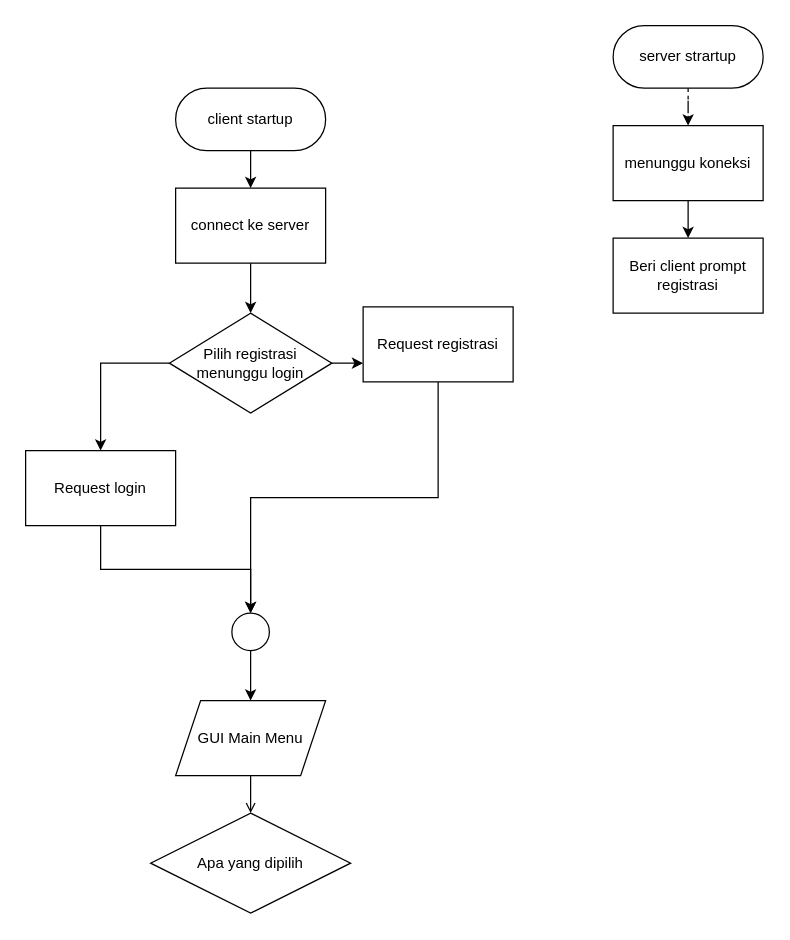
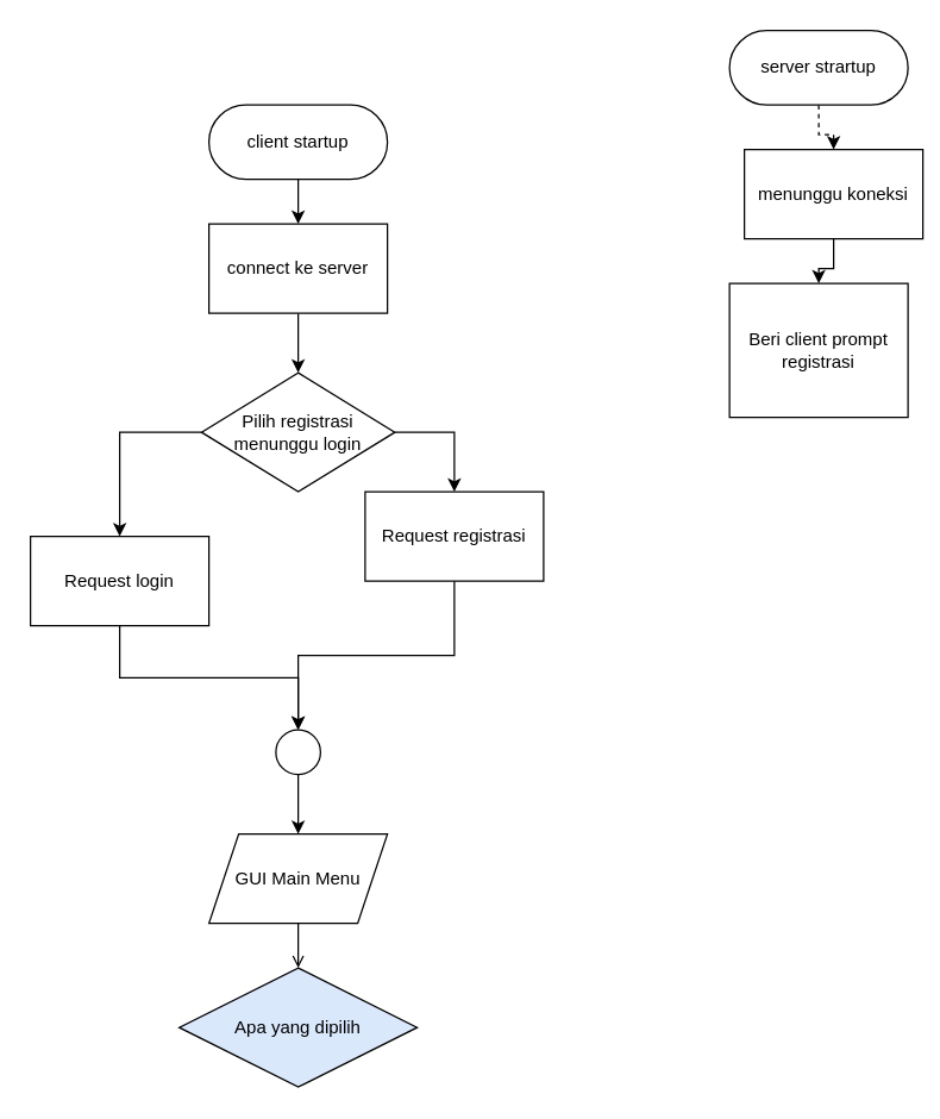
  <mxCell id="0" />
  <mxCell id="1" parent="0" />
  <mxCell id="2" style="edgeStyle=orthogonalEdgeStyle;rounded=0;orthogonalLoop=1;jettySize=auto;html=1;" edge="1" parent="1" source="3" target="7"><mxGeometry relative="1" as="geometry" /></mxCell>
  <mxCell id="3" value="client startup" style="rounded=1;whiteSpace=wrap;html=1;arcSize=50;" vertex="1" parent="1"><mxGeometry x="140" y="70" width="120" height="50" as="geometry" /></mxCell>
  <mxCell id="4" style="edgeStyle=orthogonalEdgeStyle;rounded=0;orthogonalLoop=1;jettySize=auto;html=1;dashed=1;" edge="1" parent="1" source="5" target="9"><mxGeometry relative="1" as="geometry" /></mxCell>
  <mxCell id="5" value="server strartup" style="rounded=1;whiteSpace=wrap;html=1;arcSize=50;" vertex="1" parent="1"><mxGeometry x="490" y="20" width="120" height="50" as="geometry" /></mxCell>
  <mxCell id="6" style="edgeStyle=orthogonalEdgeStyle;rounded=0;orthogonalLoop=1;jettySize=auto;html=1;" edge="1" parent="1" source="7" target="12"><mxGeometry relative="1" as="geometry" /></mxCell>
  <mxCell id="7" value="connect ke server" style="rounded=0;whiteSpace=wrap;html=1;" vertex="1" parent="1"><mxGeometry x="140" y="150" width="120" height="60" as="geometry" /></mxCell>
  <mxCell id="8" style="edgeStyle=orthogonalEdgeStyle;rounded=0;orthogonalLoop=1;jettySize=auto;html=1;" edge="1" parent="1" source="9" target="13"><mxGeometry relative="1" as="geometry" /></mxCell>
- <mxCell id="9" value="menunggu koneksi" style="rounded=0;whiteSpace=wrap;html=1;" vertex="1" parent="1"><mxGeometry x="490" y="100" width="120" height="60" as="geometry" /></mxCell>
+ <mxCell id="9" value="menunggu koneksi" style="rounded=0;whiteSpace=wrap;html=1;" vertex="1" parent="1"><mxGeometry x="500" y="100" width="120" height="60" as="geometry" /></mxCell>
  <mxCell id="10" style="edgeStyle=orthogonalEdgeStyle;rounded=0;orthogonalLoop=1;jettySize=auto;html=1;" edge="1" parent="1" source="12" target="15"><mxGeometry relative="1" as="geometry"><mxPoint x="340" y="320" as="targetPoint" /><Array as="points"><mxPoint x="305" y="290" /></Array></mxGeometry></mxCell>
  <mxCell id="11" style="edgeStyle=orthogonalEdgeStyle;rounded=0;orthogonalLoop=1;jettySize=auto;html=1;exitX=0;exitY=0.5;exitDx=0;exitDy=0;" edge="1" parent="1" source="12" target="17"><mxGeometry relative="1" as="geometry" /></mxCell>
  <mxCell id="12" value="Pilih registrasi&lt;div&gt;menunggu login&lt;/div&gt;" style="rhombus;whiteSpace=wrap;html=1;" vertex="1" parent="1"><mxGeometry x="135" y="250" width="130" height="80" as="geometry" /></mxCell>
- <mxCell id="13" value="Beri client prompt registrasi" style="rounded=0;whiteSpace=wrap;html=1;" vertex="1" parent="1"><mxGeometry x="490" y="190" width="120" height="60" as="geometry" /></mxCell>
+ <mxCell id="13" value="Beri client prompt registrasi" style="rounded=0;whiteSpace=wrap;html=1;" vertex="1" parent="1"><mxGeometry x="490" y="190" width="120" height="90" as="geometry" /></mxCell>
  <mxCell id="14" style="edgeStyle=orthogonalEdgeStyle;rounded=0;orthogonalLoop=1;jettySize=auto;html=1;entryX=0.5;entryY=0;entryDx=0;entryDy=0;exitX=0.5;exitY=1;exitDx=0;exitDy=0;" edge="1" parent="1" source="15" target="19"><mxGeometry relative="1" as="geometry" /></mxCell>
- <mxCell id="15" value="Request registrasi" style="rounded=0;whiteSpace=wrap;html=1;" vertex="1" parent="1"><mxGeometry x="290" y="245" width="120" height="60" as="geometry" /></mxCell>
+ <mxCell id="15" value="Request registrasi" style="rounded=0;whiteSpace=wrap;html=1;" vertex="1" parent="1"><mxGeometry x="245" y="330" width="120" height="60" as="geometry" /></mxCell>
  <mxCell id="16" style="edgeStyle=orthogonalEdgeStyle;rounded=0;orthogonalLoop=1;jettySize=auto;html=1;entryX=0.5;entryY=0;entryDx=0;entryDy=0;exitX=0.5;exitY=1;exitDx=0;exitDy=0;" edge="1" parent="1" source="17" target="19"><mxGeometry relative="1" as="geometry" /></mxCell>
  <mxCell id="17" value="Request login" style="rounded=0;whiteSpace=wrap;html=1;" vertex="1" parent="1"><mxGeometry x="20" y="360" width="120" height="60" as="geometry" /></mxCell>
  <mxCell id="18" style="edgeStyle=orthogonalEdgeStyle;rounded=0;orthogonalLoop=1;jettySize=auto;html=1;entryX=0.5;entryY=0;entryDx=0;entryDy=0;" edge="1" parent="1" source="19" target="21"><mxGeometry relative="1" as="geometry"><mxPoint x="200" y="550" as="targetPoint" /></mxGeometry></mxCell>
  <mxCell id="19" value="" style="ellipse;whiteSpace=wrap;html=1;aspect=fixed;" vertex="1" parent="1"><mxGeometry x="185" y="490" width="30" height="30" as="geometry" /></mxCell>
  <mxCell id="20" style="edgeStyle=orthogonalEdgeStyle;rounded=0;orthogonalLoop=1;jettySize=auto;html=1;endArrow=open;" edge="1" parent="1" source="21" target="22"><mxGeometry relative="1" as="geometry" /></mxCell>
  <mxCell id="21" value="GUI Main Menu" style="shape=parallelogram;perimeter=parallelogramPerimeter;whiteSpace=wrap;html=1;fixedSize=1;" vertex="1" parent="1"><mxGeometry x="140" y="560" width="120" height="60" as="geometry" /></mxCell>
- <mxCell id="22" value="Apa yang dipilih" style="rhombus;whiteSpace=wrap;html=1;" vertex="1" parent="1"><mxGeometry x="120" y="650" width="160" height="80" as="geometry" /></mxCell>
+ <mxCell id="22" value="Apa yang dipilih" style="rhombus;whiteSpace=wrap;html=1;fillColor=#dae8fc;" vertex="1" parent="1"><mxGeometry x="120" y="650" width="160" height="80" as="geometry" /></mxCell>
